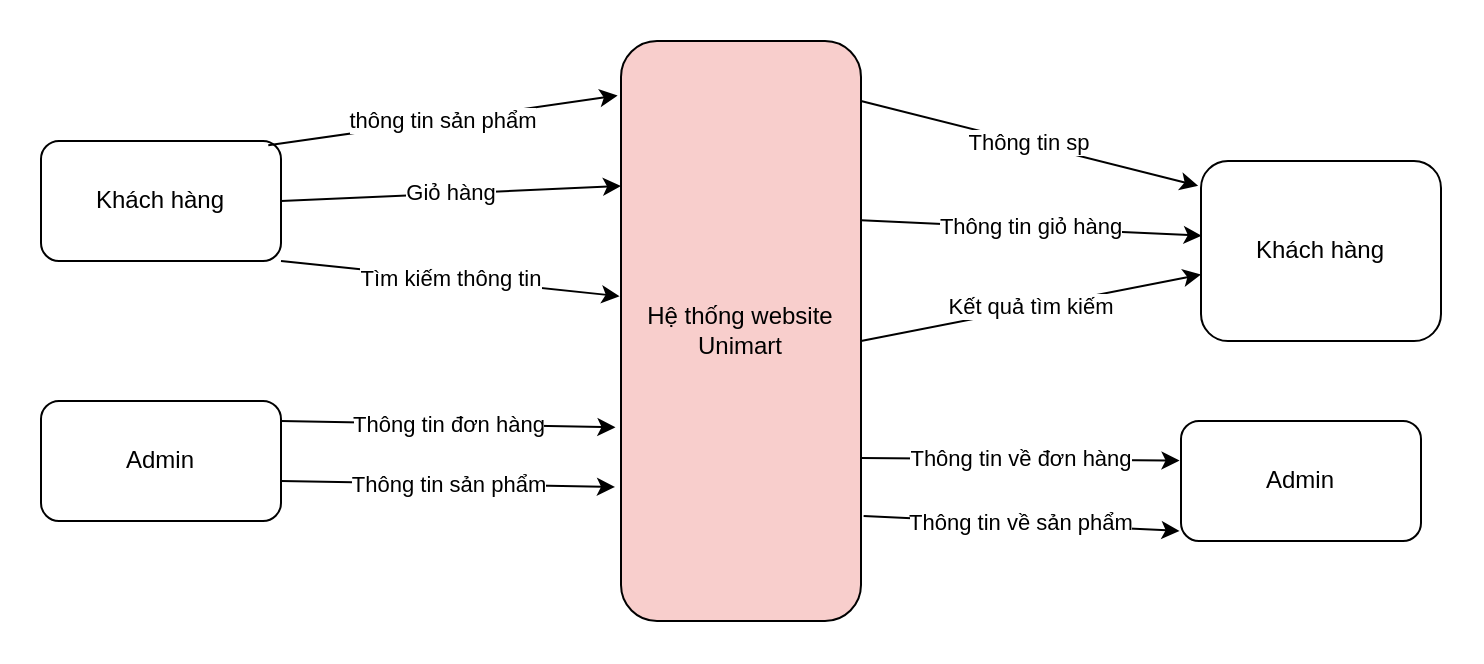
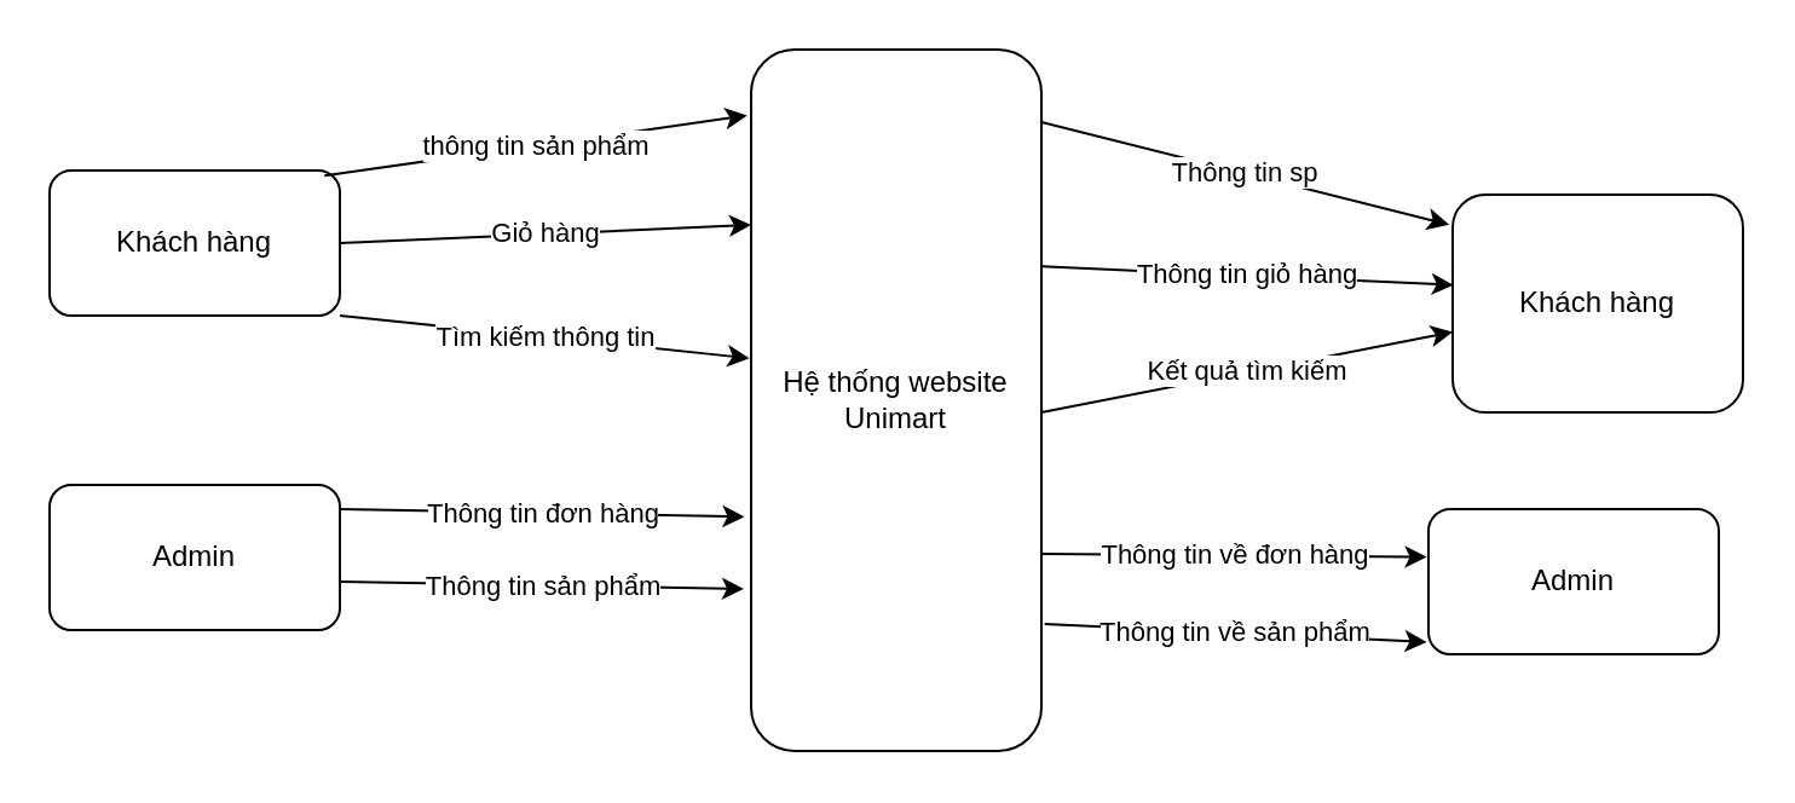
  <mxCell id="0" />
  <mxCell id="1" parent="0" />
  <mxCell id="2" value="Khách hàng" style="rounded=1;whiteSpace=wrap;html=1;" vertex="1" parent="1"><mxGeometry x="20" y="70" width="120" height="60" as="geometry" /></mxCell>
  <mxCell id="3" value="thông tin sản phẩm" style="endArrow=classic;html=1;rounded=0;exitX=0.947;exitY=0.036;exitDx=0;exitDy=0;entryX=-0.014;entryY=0.094;entryDx=0;entryDy=0;entryPerimeter=0;exitPerimeter=0;" edge="1" parent="1" source="2" target="4"><mxGeometry width="50" height="50" relative="1" as="geometry"><mxPoint x="170" y="80" as="sourcePoint" /><mxPoint x="275" y="88" as="targetPoint" /></mxGeometry></mxCell>
- <mxCell id="4" value="Hệ thống website Unimart" style="rounded=1;whiteSpace=wrap;html=1;fillColor=#f8cecc;" vertex="1" parent="1"><mxGeometry x="310" y="20" width="120" height="290" as="geometry" /></mxCell>
+ <mxCell id="4" value="Hệ thống website Unimart" style="rounded=1;whiteSpace=wrap;html=1;" vertex="1" parent="1"><mxGeometry x="310" y="20" width="120" height="290" as="geometry" /></mxCell>
  <mxCell id="5" value="Giỏ hàng" style="endArrow=classic;html=1;rounded=0;exitX=1;exitY=0.5;exitDx=0;exitDy=0;entryX=0;entryY=0.25;entryDx=0;entryDy=0;" edge="1" parent="1" source="2" target="4"><mxGeometry width="50" height="50" relative="1" as="geometry"><mxPoint x="290" y="200" as="sourcePoint" /><mxPoint x="340" y="150" as="targetPoint" /></mxGeometry></mxCell>
  <mxCell id="6" value="Tìm kiếm thông tin" style="endArrow=classic;html=1;rounded=0;exitX=1;exitY=1;exitDx=0;exitDy=0;entryX=-0.006;entryY=0.44;entryDx=0;entryDy=0;entryPerimeter=0;" edge="1" parent="1" source="2" target="4"><mxGeometry width="50" height="50" relative="1" as="geometry"><mxPoint x="290" y="200" as="sourcePoint" /><mxPoint x="340" y="150" as="targetPoint" /></mxGeometry></mxCell>
  <mxCell id="7" value="Thông tin sp" style="endArrow=classic;html=1;rounded=0;entryX=-0.012;entryY=0.138;entryDx=0;entryDy=0;entryPerimeter=0;" edge="1" parent="1" target="10"><mxGeometry width="50" height="50" relative="1" as="geometry"><mxPoint x="430" y="50" as="sourcePoint" /><mxPoint x="530" y="50" as="targetPoint" /></mxGeometry></mxCell>
  <mxCell id="8" value="Thông tin giỏ hàng" style="endArrow=classic;html=1;rounded=0;entryX=0.003;entryY=0.415;entryDx=0;entryDy=0;entryPerimeter=0;" edge="1" parent="1" target="10"><mxGeometry width="50" height="50" relative="1" as="geometry"><mxPoint x="430" y="109.66" as="sourcePoint" /><mxPoint x="530" y="110" as="targetPoint" /></mxGeometry></mxCell>
  <mxCell id="9" value="Kết quả tìm kiếm" style="endArrow=classic;html=1;rounded=0;" edge="1" parent="1" target="10"><mxGeometry width="50" height="50" relative="1" as="geometry"><mxPoint x="430" y="170" as="sourcePoint" /><mxPoint x="530" y="170" as="targetPoint" /></mxGeometry></mxCell>
  <mxCell id="10" value="Khách hàng" style="rounded=1;whiteSpace=wrap;html=1;" vertex="1" parent="1"><mxGeometry x="600" y="80" width="120" height="90" as="geometry" /></mxCell>
  <mxCell id="11" value="Admin" style="rounded=1;whiteSpace=wrap;html=1;" vertex="1" parent="1"><mxGeometry x="20" y="200" width="120" height="60" as="geometry" /></mxCell>
  <mxCell id="12" value="Thông tin đơn hàng" style="endArrow=classic;html=1;rounded=0;entryX=-0.023;entryY=0.666;entryDx=0;entryDy=0;entryPerimeter=0;" edge="1" parent="1" target="4"><mxGeometry width="50" height="50" relative="1" as="geometry"><mxPoint x="140" y="210" as="sourcePoint" /><mxPoint x="239" y="237" as="targetPoint" /></mxGeometry></mxCell>
  <mxCell id="13" value="Thông tin sản phẩm" style="endArrow=classic;html=1;rounded=0;entryX=-0.023;entryY=0.666;entryDx=0;entryDy=0;entryPerimeter=0;" edge="1" parent="1"><mxGeometry width="50" height="50" relative="1" as="geometry"><mxPoint x="140" y="240" as="sourcePoint" /><mxPoint x="307" y="243" as="targetPoint" /></mxGeometry></mxCell>
  <mxCell id="14" value="Thông tin về đơn hàng" style="endArrow=classic;html=1;rounded=0;entryX=-0.006;entryY=0.33;entryDx=0;entryDy=0;entryPerimeter=0;" edge="1" parent="1" target="15"><mxGeometry width="50" height="50" relative="1" as="geometry"><mxPoint x="430" y="228.5" as="sourcePoint" /><mxPoint x="550" y="232" as="targetPoint" /></mxGeometry></mxCell>
  <mxCell id="15" value="Admin" style="rounded=1;whiteSpace=wrap;html=1;" vertex="1" parent="1"><mxGeometry x="590" y="210" width="120" height="60" as="geometry" /></mxCell>
  <mxCell id="16" value="Thông tin về sản phẩm" style="endArrow=classic;html=1;rounded=0;entryX=-0.006;entryY=0.916;entryDx=0;entryDy=0;entryPerimeter=0;exitX=1.011;exitY=0.819;exitDx=0;exitDy=0;exitPerimeter=0;" edge="1" parent="1" source="4" target="15"><mxGeometry width="50" height="50" relative="1" as="geometry"><mxPoint x="440" y="238.5" as="sourcePoint" /><mxPoint x="599" y="240" as="targetPoint" /></mxGeometry></mxCell>
